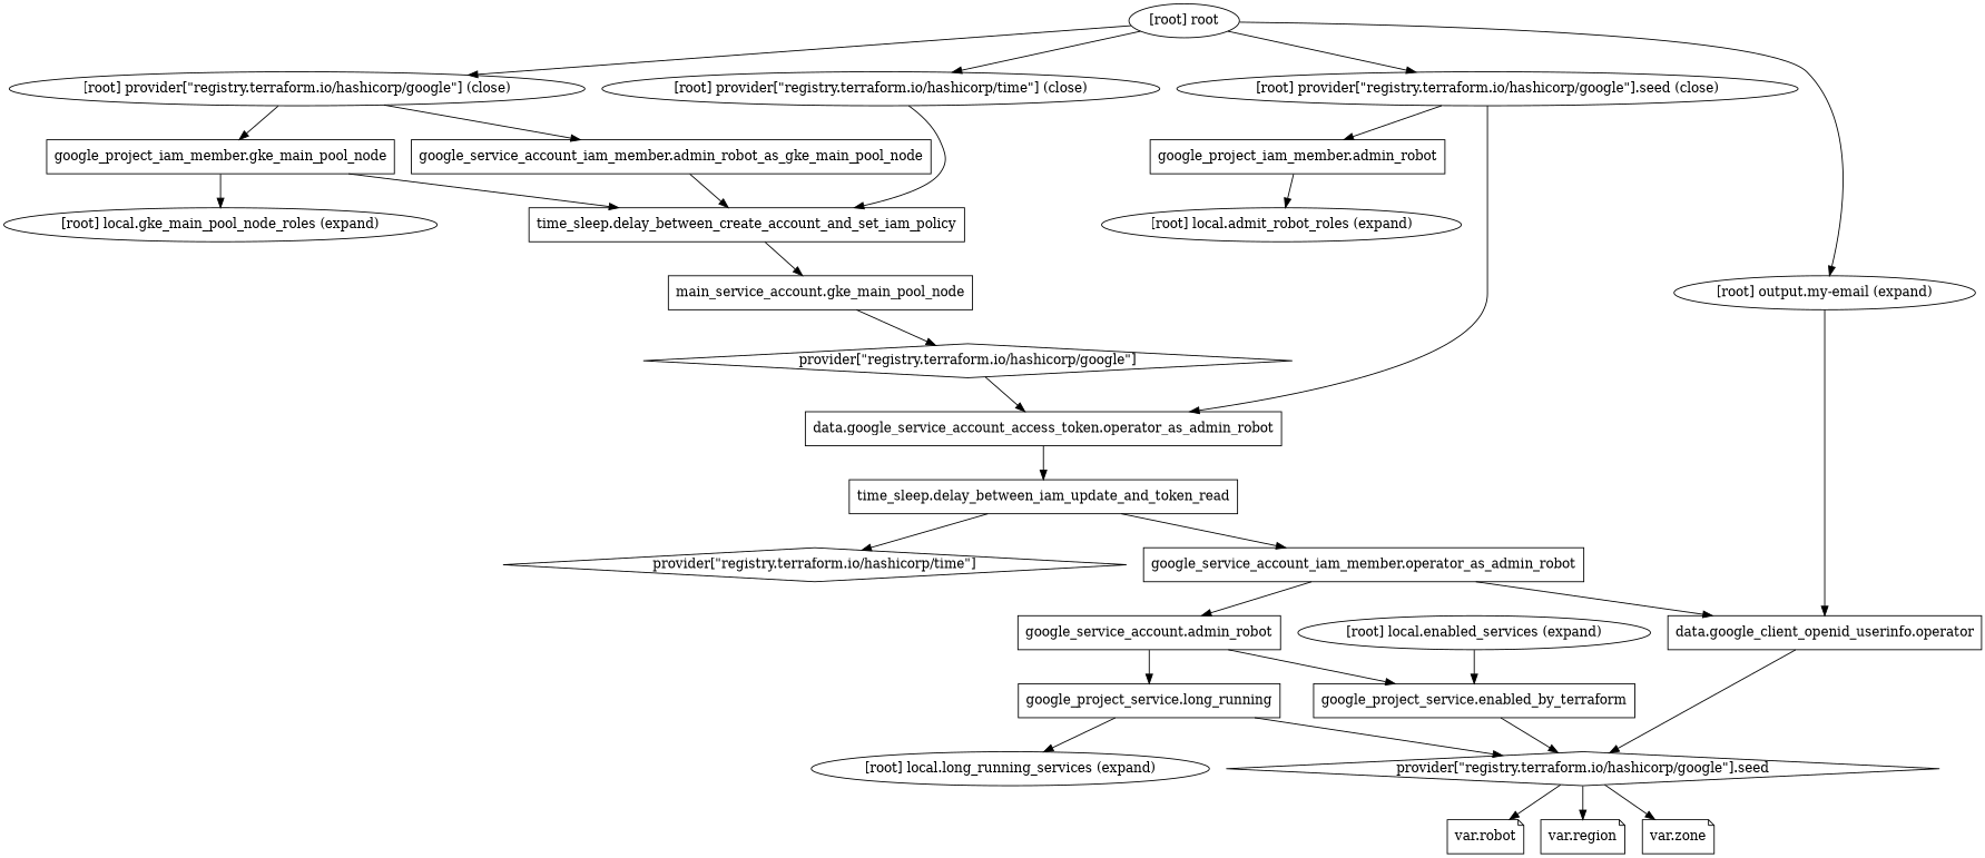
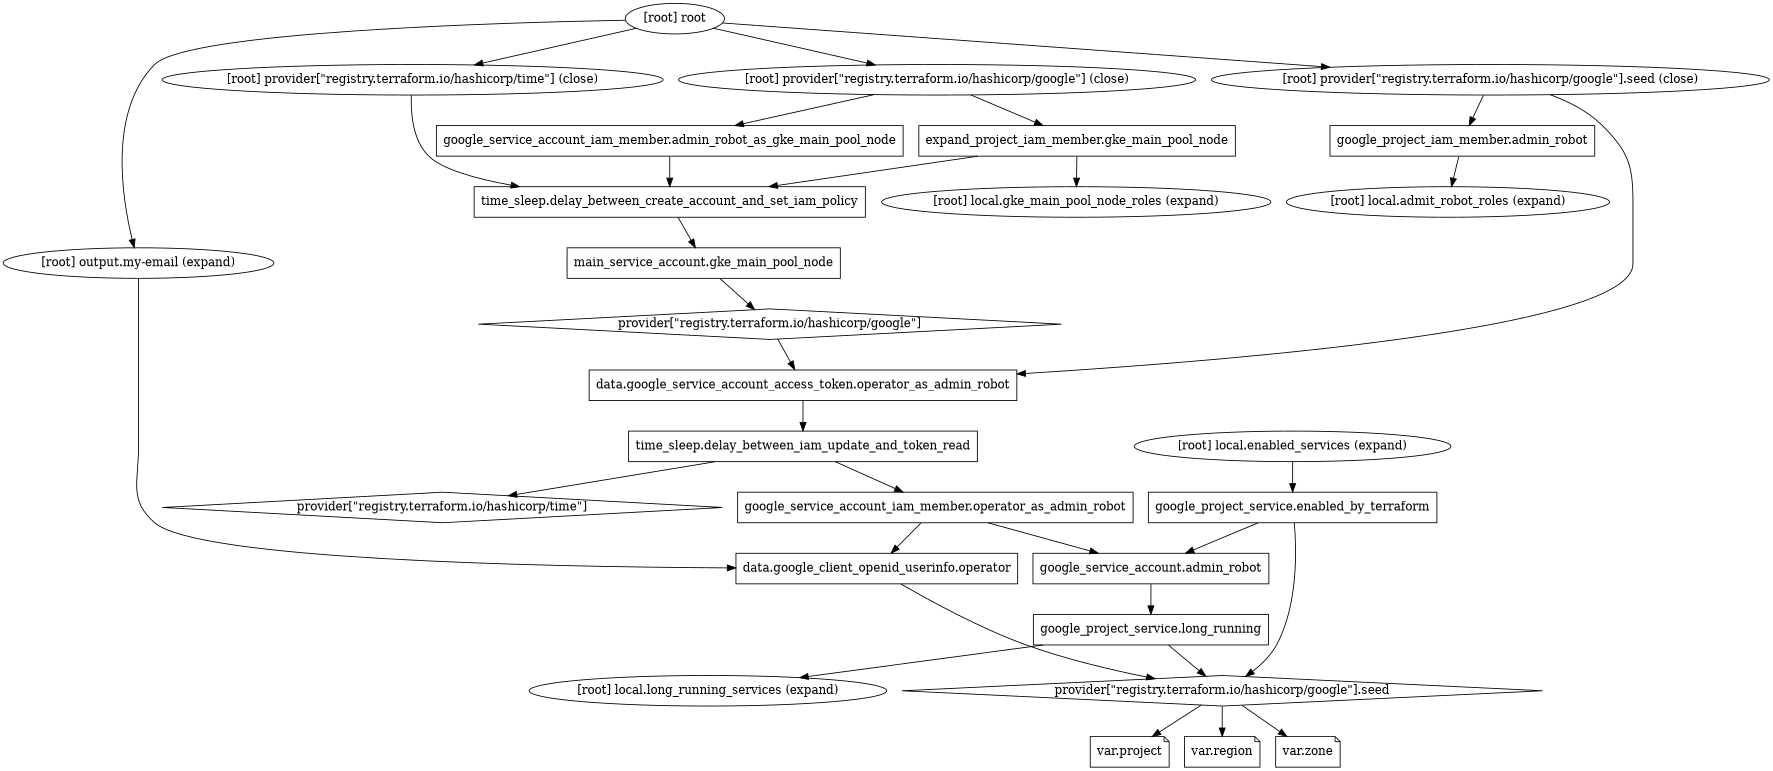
  digraph {
    compound=true
    newrank=true
    node [shape=box]
    n1 [label="data.google_client_openid_userinfo.operator"]
    n2 [label="provider[\"registry.terraform.io/hashicorp/google\"].seed" shape=diamond]
    n3 [label="data.google_service_account_access_token.operator_as_admin_robot"]
    n4 [label="time_sleep.delay_between_iam_update_and_token_read"]
    n5 [label="google_project_iam_member.admin_robot"]
    n6 [label="google_service_account.admin_robot"]
    "[root] local.admit_robot_roles (expand)" [shape=""]
-   n8 [label="google_project_iam_member.gke_main_pool_node"]
+   n8 [label="expand_project_iam_member.gke_main_pool_node"]
    n9 [label="time_sleep.delay_between_create_account_and_set_iam_policy"]
    "[root] local.gke_main_pool_node_roles (expand)" [shape=""]
    n11 [label="google_project_service.enabled_by_terraform"]
    "[root] local.enabled_services (expand)" [shape=""]
    n13 [label="google_project_service.long_running"]
    "[root] local.long_running_services (expand)" [shape=""]
    n15 [label="main_service_account.gke_main_pool_node"]
    n16 [label="provider[\"registry.terraform.io/hashicorp/google\"]" shape=diamond]
    n17 [label="google_service_account_iam_member.admin_robot_as_gke_main_pool_node"]
    n18 [label="google_service_account_iam_member.operator_as_admin_robot"]
-   n19 [label="var.robot" shape=note]
+   n19 [label="var.project" shape=note]
    n20 [label="var.region" shape=note]
    n21 [label="var.zone" shape=note]
    n22 [label="provider[\"registry.terraform.io/hashicorp/time\"]" shape=diamond]
    "[root] output.my-email (expand)" [shape=""]
    "[root] provider[\"registry.terraform.io/hashicorp/google\"] (close)" [shape=""]
    "[root] provider[\"registry.terraform.io/hashicorp/google\"].seed (close)" [shape=""]
    "[root] provider[\"registry.terraform.io/hashicorp/time\"] (close)" [shape=""]
    "[root] root" [shape=""]
    subgraph sub_1 {
      n1
      n2
      n3
      n4
      n5
      n6
      "[root] local.admit_robot_roles (expand)"
      n8
      n9
      "[root] local.gke_main_pool_node_roles (expand)"
      n11
      "[root] local.enabled_services (expand)"
      n13
      "[root] local.long_running_services (expand)"
      n15
      n16
      n17
      n18
      n19
      n20
      n21
      n22
      "[root] output.my-email (expand)"
      "[root] provider[\"registry.terraform.io/hashicorp/google\"] (close)"
      "[root] provider[\"registry.terraform.io/hashicorp/google\"].seed (close)"
      "[root] provider[\"registry.terraform.io/hashicorp/time\"] (close)"
      "[root] root"
    }
    n1 -> n2
    n2 -> n19
    n2 -> n20
    n2 -> n21
    n3 -> n4
    n4 -> n18
    n4 -> n22
    n5 -> "[root] local.admit_robot_roles (expand)"
-   n6 -> n11
+   n11 -> n6
    n6 -> n13
    n8 -> n9
    n8 -> "[root] local.gke_main_pool_node_roles (expand)"
    n9 -> n15
    n11 -> n2
    "[root] local.enabled_services (expand)" -> n11
    n13 -> n2
    n13 -> "[root] local.long_running_services (expand)"
    n15 -> n16
    n16 -> n3
    n17 -> n9
    n18 -> n1
    n18 -> n6
    "[root] output.my-email (expand)" -> n1
    "[root] provider[\"registry.terraform.io/hashicorp/google\"] (close)" -> n8
    "[root] provider[\"registry.terraform.io/hashicorp/google\"] (close)" -> n17
    "[root] provider[\"registry.terraform.io/hashicorp/google\"].seed (close)" -> n3
    "[root] provider[\"registry.terraform.io/hashicorp/google\"].seed (close)" -> n5
    "[root] provider[\"registry.terraform.io/hashicorp/time\"] (close)" -> n9
    "[root] root" -> "[root] output.my-email (expand)"
    "[root] root" -> "[root] provider[\"registry.terraform.io/hashicorp/google\"] (close)"
    "[root] root" -> "[root] provider[\"registry.terraform.io/hashicorp/google\"].seed (close)"
    "[root] root" -> "[root] provider[\"registry.terraform.io/hashicorp/time\"] (close)"
  }
